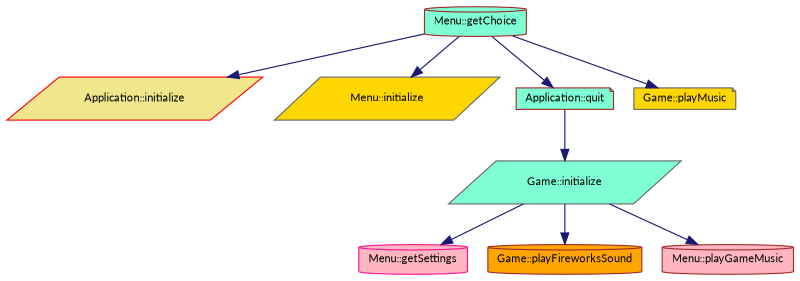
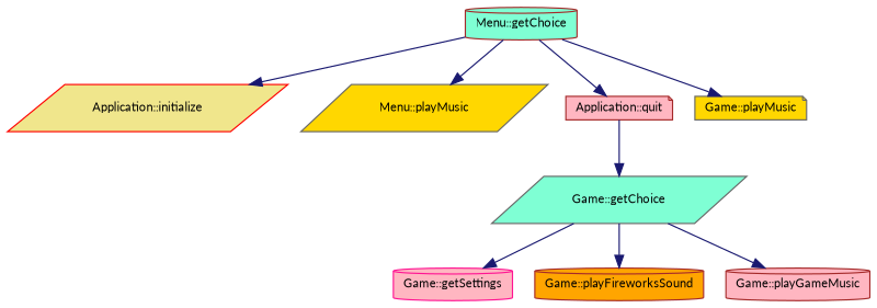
  digraph {
    fontname=Lato
    rankdir=TB
    node [color=brown fillcolor=aquamarine fontname=Lato fontsize=10 shape=cylinder style=filled]
    edge [color=midnightblue fontname=Lato fontsize=10 labelfontname=Helvetica labelfontsize=10 style=solid]
    n1 [fontcolor=black height=0.2 label="Menu::getChoice" width=0.4]
    n2 [color=red fillcolor=khaki height=0.2 label="Application::initialize" shape=parallelogram width=0.4]
-   n3 [color=gray40 fillcolor=gold height=0.2 label="Menu::initialize" shape=parallelogram width=0.4]
-   n4 [height=0.2 label="Application::quit" shape=note width=0.4]
+   n3 [color=gray40 fillcolor=gold height=0.2 label="Menu::playMusic" shape=parallelogram width=0.4]
+   n4 [fillcolor=lightpink height=0.2 label="Application::quit" shape=note width=0.4]
    n5 [color=gray40 fillcolor=gold height=0.2 label="Game::playMusic" shape=note width=0.4]
-   n6 [color=gray40 height=0.2 label="Game::initialize" shape=parallelogram width=0.4]
-   n7 [color=deeppink fillcolor=lightpink height=0.2 label="Menu::getSettings" width=0.4]
+   n6 [color=gray40 height=0.2 label="Game::getChoice" shape=parallelogram width=0.4]
+   n7 [color=deeppink fillcolor=lightpink height=0.2 label="Game::getSettings" width=0.4]
    n8 [fillcolor=orange height=0.2 label="Game::playFireworksSound" width=0.4]
-   n9 [fillcolor=lightpink height=0.2 label="Menu::playGameMusic" width=0.4]
+   n9 [fillcolor=lightpink height=0.2 label="Game::playGameMusic" width=0.4]
    n1 -> n2
    n1 -> n3
    n1 -> n4
    n1 -> n5
    n4 -> n6
    n6 -> n7
    n6 -> n8
    n6 -> n9
  }
